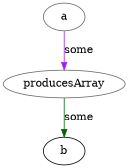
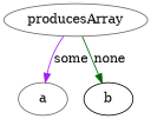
  digraph {
    node [color=gray40]
    producesArray
    a
    b [color=black]
-   a -> producesArray [color=purple label=some]
-   producesArray -> b [color=darkgreen label=some]
+   producesArray -> a [color=purple label=some]
+   producesArray -> b [color=darkgreen label=none]
  }
